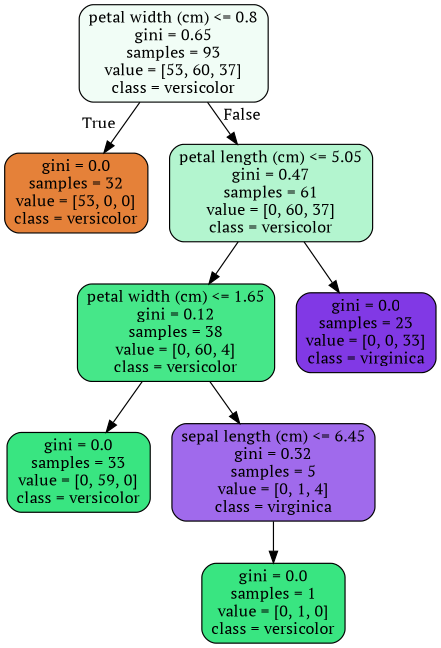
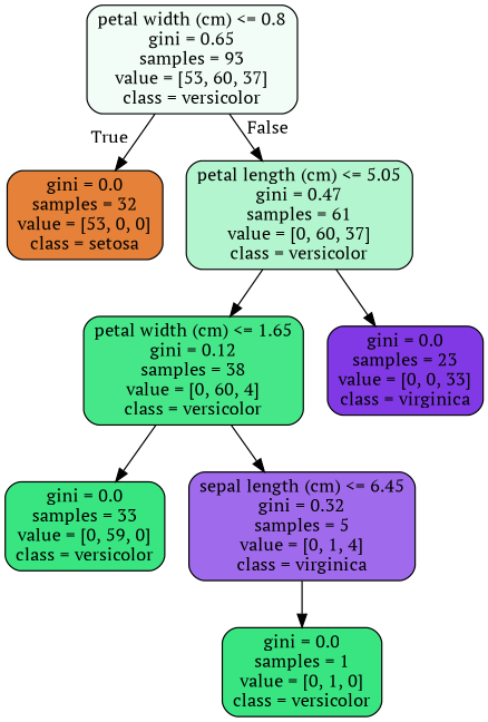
  digraph {
    fontname="PT Serif"
    node [color=black fillcolor="#39e581" fontname="PT Serif" shape=box style="filled, rounded"]
    edge [fontname="PT Serif"]
    n1 [fillcolor="#f1fdf6" label="petal width (cm) <= 0.8\ngini = 0.65\nsamples = 93\nvalue = [53, 60, 37]\nclass = versicolor"]
-   n2 [fillcolor="#e58139" label="gini = 0.0\nsamples = 32\nvalue = [53, 0, 0]\nclass = versicolor"]
+   n2 [fillcolor="#e58139" label="gini = 0.0\nsamples = 32\nvalue = [53, 0, 0]\nclass = setosa"]
    n3 [fillcolor="#b3f5cf" label="petal length (cm) <= 5.05\ngini = 0.47\nsamples = 61\nvalue = [0, 60, 37]\nclass = versicolor"]
    n4 [fillcolor="#46e789" label="petal width (cm) <= 1.65\ngini = 0.12\nsamples = 38\nvalue = [0, 60, 4]\nclass = versicolor"]
    n5 [fillcolor="#8139e5" label="gini = 0.0\nsamples = 23\nvalue = [0, 0, 33]\nclass = virginica"]
    n6 [label="gini = 0.0\nsamples = 33\nvalue = [0, 59, 0]\nclass = versicolor"]
    n7 [fillcolor="#a06aec" label="sepal length (cm) <= 6.45\ngini = 0.32\nsamples = 5\nvalue = [0, 1, 4]\nclass = virginica"]
    n8 [label="gini = 0.0\nsamples = 1\nvalue = [0, 1, 0]\nclass = versicolor"]
    n1 -> n2 [headlabel=True labelangle=45 labeldistance=2.5]
    n1 -> n3 [headlabel=False labelangle=-45 labeldistance=2.5]
    n3 -> n4
    n3 -> n5
    n4 -> n6
    n4 -> n7
    n7 -> n8
  }
